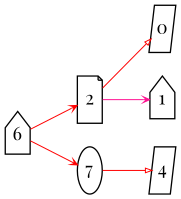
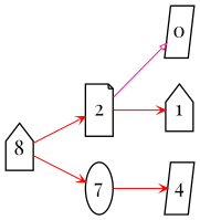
  digraph {
    fontname="Playfair Display"
    rankdir=LR
    node [fixedsize=true fontname="Playfair Display" shape=house]
    edge [arrowhead=vee arrowsize=0.5 color=red fontname="Playfair Display" penwidth=0.75]
-   6 [width=.26]
+   6 [width=.26 label=8]
    2 [shape=note width=.26]
    n3 [label=7 shape=ellipse width=.26]
    0 [shape=parallelogram width=.26]
    1 [width=.26]
    4 [shape=parallelogram width=.26]
    6 -> 2
    6 -> n3
-   2 -> 0 [arrowhead=onormal]
-   2 -> 1 [color=deeppink]
-   n3 -> 4 [arrowhead=onormal]
+   2 -> 0 [arrowhead=onormal color=deeppink]
+   2 -> 1
+   n3 -> 4
  }
